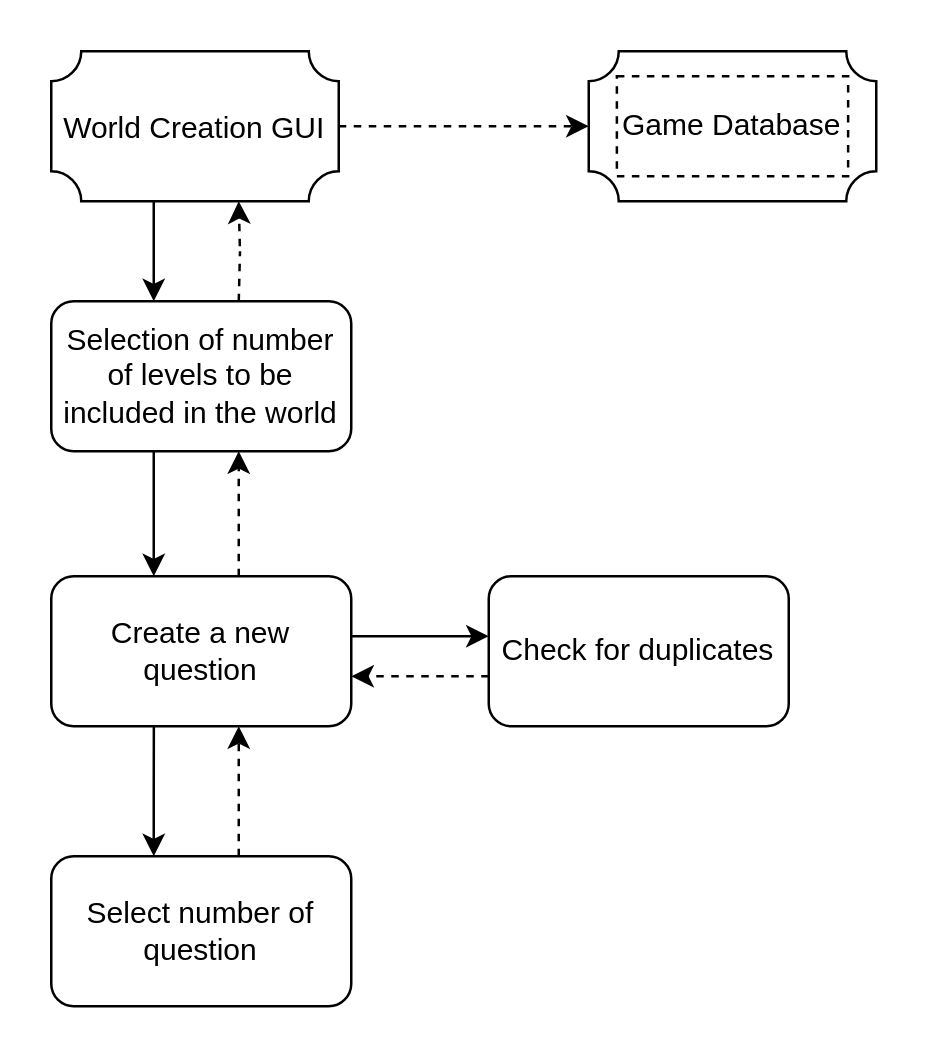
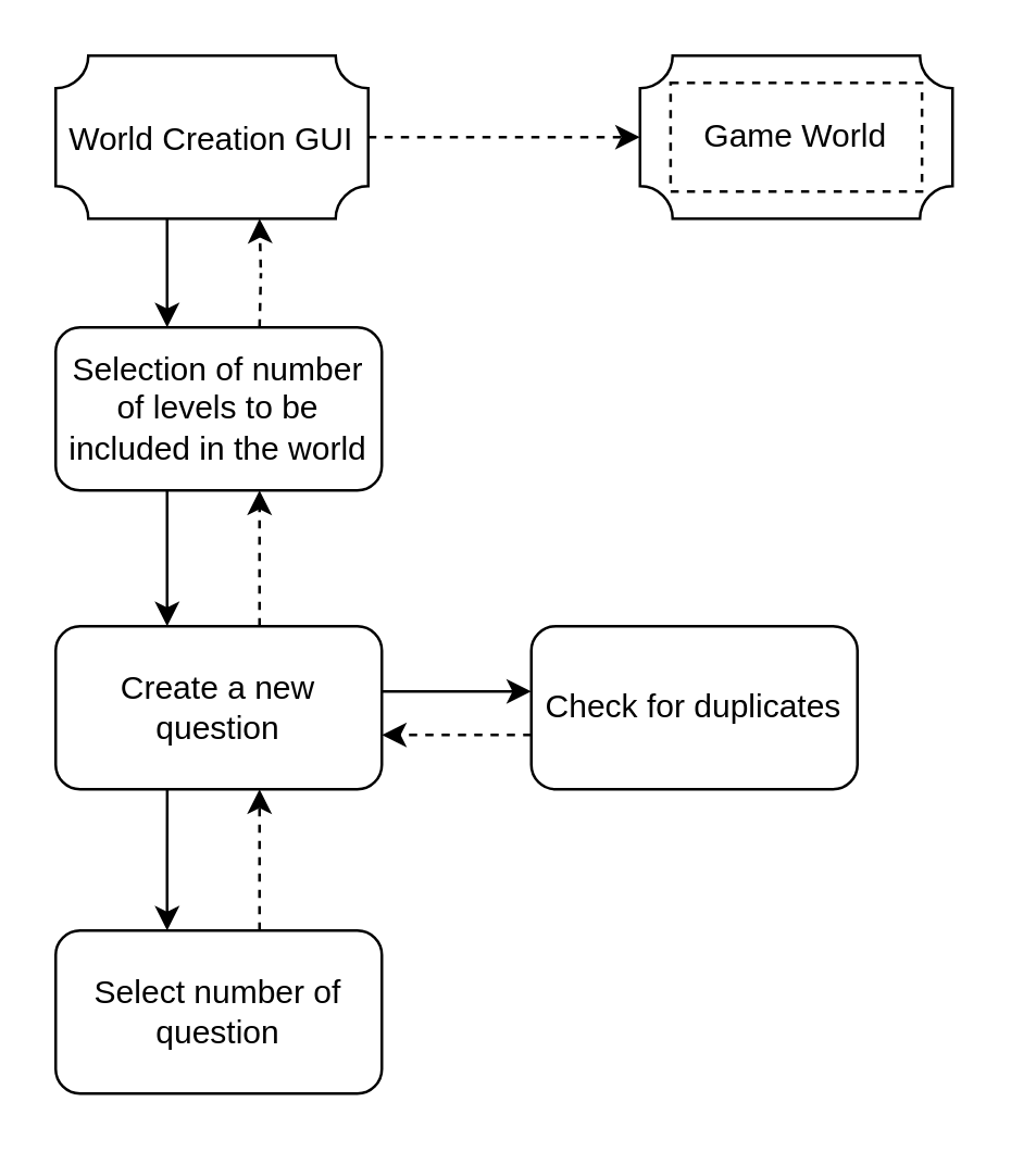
  <mxCell id="0" />
  <mxCell id="1" parent="0" />
  <mxCell id="2" value="" style="edgeStyle=orthogonalEdgeStyle;rounded=0;orthogonalLoop=1;jettySize=auto;html=1;dashed=1;strokeColor=default;exitX=1;exitY=0.5;exitDx=0;exitDy=0;exitPerimeter=0;" edge="1" parent="1" source="14"><mxGeometry relative="1" as="geometry"><mxPoint x="140" y="50" as="sourcePoint" /><mxPoint x="235" y="50" as="targetPoint" /></mxGeometry></mxCell>
  <mxCell id="3" value="" style="edgeStyle=orthogonalEdgeStyle;rounded=0;orthogonalLoop=1;jettySize=auto;html=1;strokeColor=default;exitX=0.5;exitY=1;exitDx=0;exitDy=0;" edge="1" parent="1"><mxGeometry relative="1" as="geometry"><mxPoint x="61" y="180" as="sourcePoint" /><mxPoint x="61" y="230" as="targetPoint" /></mxGeometry></mxCell>
  <mxCell id="4" value="Selection of number of levels to be included in the world" style="rounded=1;whiteSpace=wrap;html=1;" vertex="1" parent="1"><mxGeometry x="20" y="120" width="120" height="60" as="geometry" /></mxCell>
  <mxCell id="5" value="" style="endArrow=classic;html=1;rounded=0;exitX=0.5;exitY=1;exitDx=0;exitDy=0;entryX=0.5;entryY=0;entryDx=0;entryDy=0;" edge="1" parent="1"><mxGeometry width="50" height="50" relative="1" as="geometry"><mxPoint x="61" y="80" as="sourcePoint" /><mxPoint x="61" y="120" as="targetPoint" /></mxGeometry></mxCell>
  <mxCell id="6" value="" style="edgeStyle=orthogonalEdgeStyle;rounded=0;orthogonalLoop=1;jettySize=auto;html=1;strokeColor=default;exitX=0.342;exitY=1.001;exitDx=0;exitDy=0;exitPerimeter=0;" edge="1" parent="1" source="10"><mxGeometry relative="1" as="geometry"><mxPoint x="61" y="280" as="sourcePoint" /><mxPoint x="61" y="342" as="targetPoint" /></mxGeometry></mxCell>
  <mxCell id="7" value="" style="edgeStyle=orthogonalEdgeStyle;rounded=0;orthogonalLoop=1;jettySize=auto;html=1;dashed=1;strokeColor=default;" edge="1" parent="1"><mxGeometry relative="1" as="geometry"><mxPoint x="95" y="230" as="sourcePoint" /><mxPoint x="95" y="180" as="targetPoint" /></mxGeometry></mxCell>
  <mxCell id="8" value="" style="edgeStyle=orthogonalEdgeStyle;rounded=0;orthogonalLoop=1;jettySize=auto;html=1;dashed=1;strokeColor=default;" edge="1" parent="1"><mxGeometry relative="1" as="geometry"><mxPoint x="195" y="270" as="sourcePoint" /><mxPoint x="140" y="270" as="targetPoint" /></mxGeometry></mxCell>
  <mxCell id="9" value="" style="edgeStyle=orthogonalEdgeStyle;rounded=0;orthogonalLoop=1;jettySize=auto;html=1;strokeColor=default;" edge="1" parent="1"><mxGeometry relative="1" as="geometry"><mxPoint x="140" y="254" as="sourcePoint" /><mxPoint x="195" y="254" as="targetPoint" /></mxGeometry></mxCell>
  <mxCell id="10" value="Create a new question" style="rounded=1;whiteSpace=wrap;html=1;" vertex="1" parent="1"><mxGeometry x="20" y="230" width="120" height="60" as="geometry" /></mxCell>
  <mxCell id="11" value="" style="edgeStyle=orthogonalEdgeStyle;rounded=0;orthogonalLoop=1;jettySize=auto;html=1;strokeColor=default;dashed=1;" edge="1" parent="1"><mxGeometry relative="1" as="geometry"><mxPoint x="95" y="342" as="sourcePoint" /><mxPoint x="95" y="290" as="targetPoint" /></mxGeometry></mxCell>
  <mxCell id="12" value="Select number of question" style="whiteSpace=wrap;html=1;rounded=1;" vertex="1" parent="1"><mxGeometry x="20" y="342" width="120" height="60" as="geometry" /></mxCell>
  <mxCell id="13" value="" style="edgeStyle=orthogonalEdgeStyle;rounded=0;orthogonalLoop=1;jettySize=auto;html=1;dashed=1;strokeColor=default;" edge="1" parent="1"><mxGeometry relative="1" as="geometry"><mxPoint x="95" y="120" as="sourcePoint" /><mxPoint x="95" y="80" as="targetPoint" /></mxGeometry></mxCell>
  <mxCell id="14" value="World Creation GUI" style="verticalLabelPosition=middle;verticalAlign=middle;shape=mxgraph.basic.plaque;dx=6;rounded=1;align=center;horizontal=1;labelPosition=center;" vertex="1" parent="1"><mxGeometry x="20" y="20" width="115" height="60" as="geometry" /></mxCell>
  <mxCell id="15" value="Check for duplicates" style="rounded=1;whiteSpace=wrap;html=1;" vertex="1" parent="1"><mxGeometry x="195" y="230" width="120" height="60" as="geometry" /></mxCell>
  <mxCell id="16" value="" style="verticalLabelPosition=middle;verticalAlign=middle;shape=mxgraph.basic.plaque;dx=6;rounded=1;align=center;horizontal=1;labelPosition=center;" vertex="1" parent="1"><mxGeometry x="235" y="20" width="115" height="60" as="geometry" /></mxCell>
- <mxCell id="17" value="Game Database" style="rounded=0;whiteSpace=wrap;html=1;dashed=1;" vertex="1" parent="1"><mxGeometry x="246.25" y="30" width="92.5" height="40" as="geometry" /></mxCell>
+ <mxCell id="17" value="Game World" style="rounded=0;whiteSpace=wrap;html=1;dashed=1;" vertex="1" parent="1"><mxGeometry x="246.25" y="30" width="92.5" height="40" as="geometry" /></mxCell>
